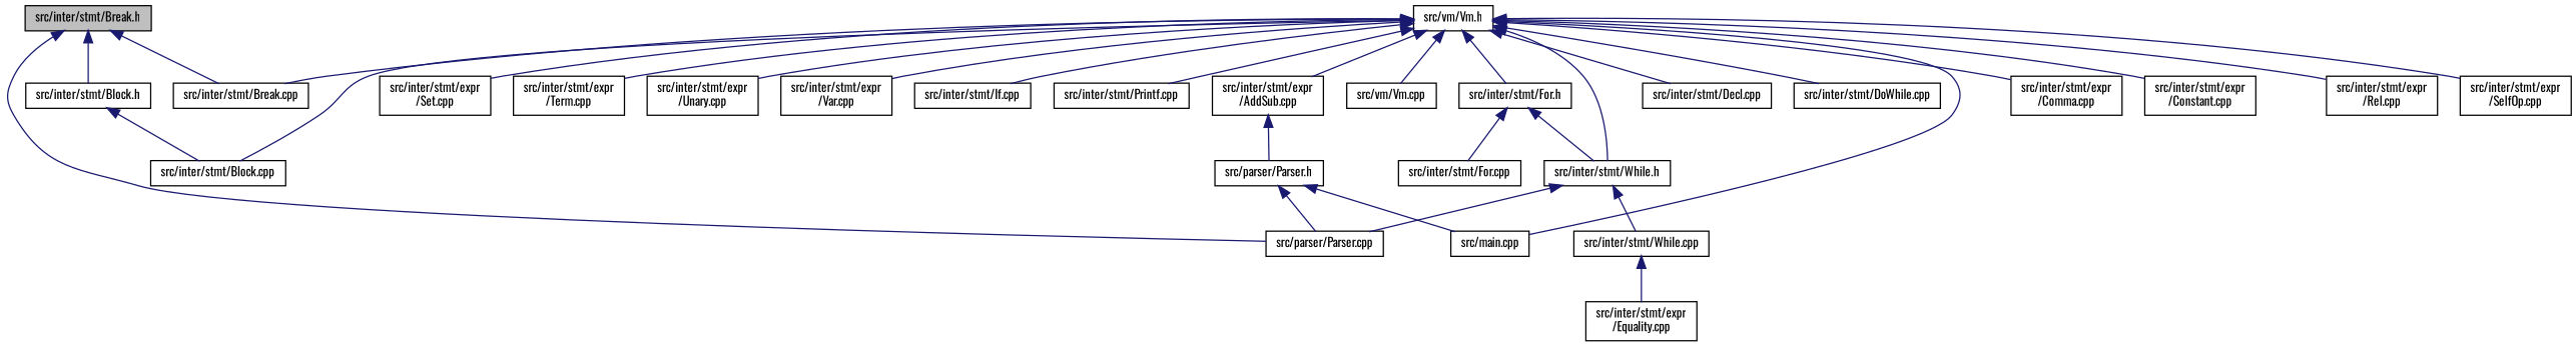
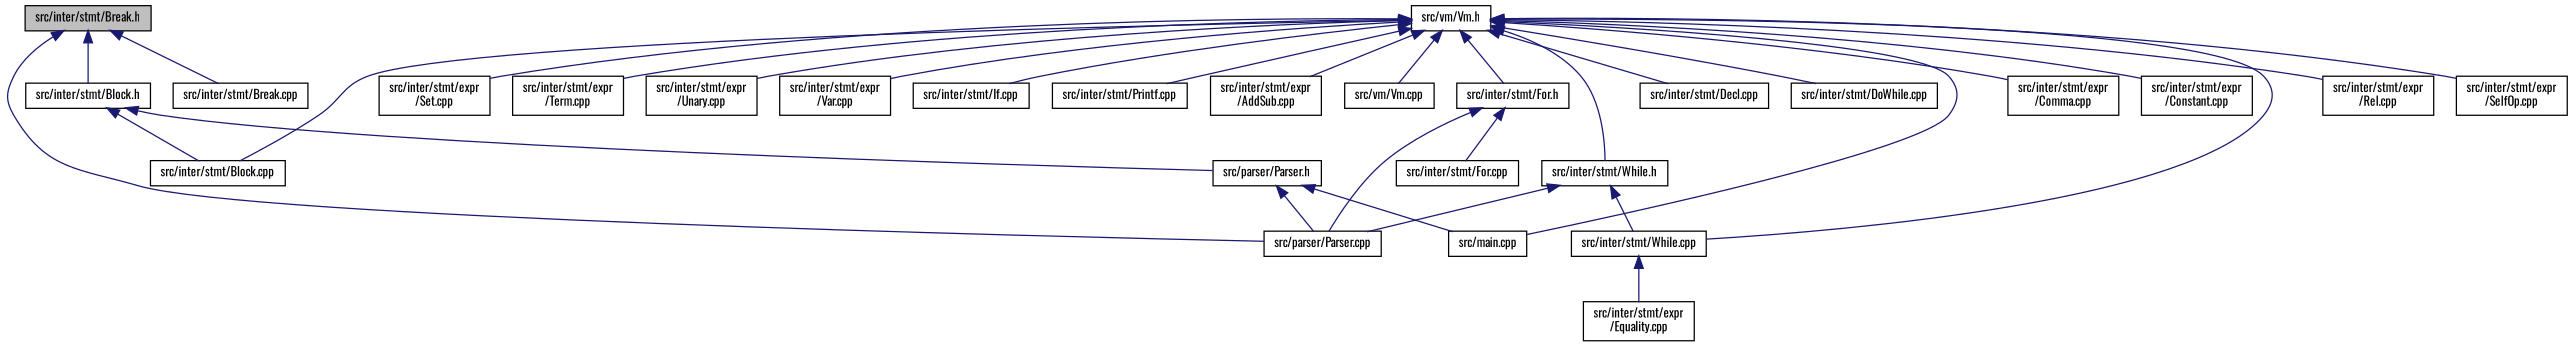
  digraph {
    fontname=Oswald
    node [color=black fillcolor=white fontname=Oswald fontsize=10 shape=record style=filled]
    edge [color=midnightblue dir=back fontname=Oswald fontsize=10 labelfontname=Helvetica labelfontsize=10 style=solid]
    n1 [fillcolor=grey75 fontcolor=black height=0.2 label="src/inter/stmt/Break.h" width=0.4]
    n2 [height=0.2 label="src/inter/stmt/Block.h" width=0.4]
    n3 [height=0.2 label="src/inter/stmt/Break.cpp" width=0.4]
    n4 [height=0.2 label="src/parser/Parser.cpp" width=0.4]
    n5 [height=0.2 label="src/inter/stmt/Block.cpp" width=0.4]
    n6 [height=0.2 label="src/parser/Parser.h" width=0.4]
    n7 [height=0.2 label="src/vm/Vm.h" width=0.4]
    n8 [height=0.2 label="src/inter/stmt/Decl.cpp" width=0.4]
    n9 [height=0.2 label="src/inter/stmt/DoWhile.cpp" width=0.4]
    n10 [height=0.2 label="src/inter/stmt/expr\l/AddSub.cpp" width=0.4]
    n11 [height=0.2 label="src/inter/stmt/expr\l/Comma.cpp" width=0.4]
    n12 [height=0.2 label="src/inter/stmt/expr\l/Constant.cpp" width=0.4]
    n13 [height=0.2 label="src/inter/stmt/expr\l/Rel.cpp" width=0.4]
    n14 [height=0.2 label="src/inter/stmt/expr\l/SelfOp.cpp" width=0.4]
    n15 [height=0.2 label="src/inter/stmt/expr\l/Set.cpp" width=0.4]
    n16 [height=0.2 label="src/inter/stmt/expr\l/Term.cpp" width=0.4]
    n17 [height=0.2 label="src/inter/stmt/expr\l/Unary.cpp" width=0.4]
    n18 [height=0.2 label="src/inter/stmt/expr\l/Var.cpp" width=0.4]
    n19 [height=0.2 label="src/inter/stmt/For.h" width=0.4]
    n20 [height=0.2 label="src/inter/stmt/If.cpp" width=0.4]
    n21 [height=0.2 label="src/inter/stmt/Printf.cpp" width=0.4]
    n22 [height=0.2 label="src/inter/stmt/While.h" width=0.4]
    n23 [height=0.2 label="src/main.cpp" width=0.4]
    n24 [height=0.2 label="src/vm/Vm.cpp" width=0.4]
    n25 [height=0.2 label="src/inter/stmt/expr\l/Equality.cpp" width=0.4]
    n26 [height=0.2 label="src/inter/stmt/For.cpp" width=0.4]
    n27 [height=0.2 label="src/inter/stmt/While.cpp" width=0.4]
    n1 -> n2
    n1 -> n3
    n1 -> n4
    n2 -> n5
-   n10 -> n6
+   n2 -> n6
    n6 -> n4
    n6 -> n23
-   n7 -> n3
+   n7 -> n27
    n7 -> n5
    n7 -> n8
    n7 -> n9
    n7 -> n10
    n7 -> n11
    n7 -> n12
    n7 -> n13
    n7 -> n14
    n7 -> n15
    n7 -> n16
    n7 -> n17
    n7 -> n18
    n7 -> n19
    n7 -> n20
    n7 -> n21
    n7 -> n22
    n7 -> n23
    n7 -> n24
-   n19 -> n22
+   n19 -> n4
    n19 -> n26
    n22 -> n4
    n22 -> n27
    n27 -> n25
  }
